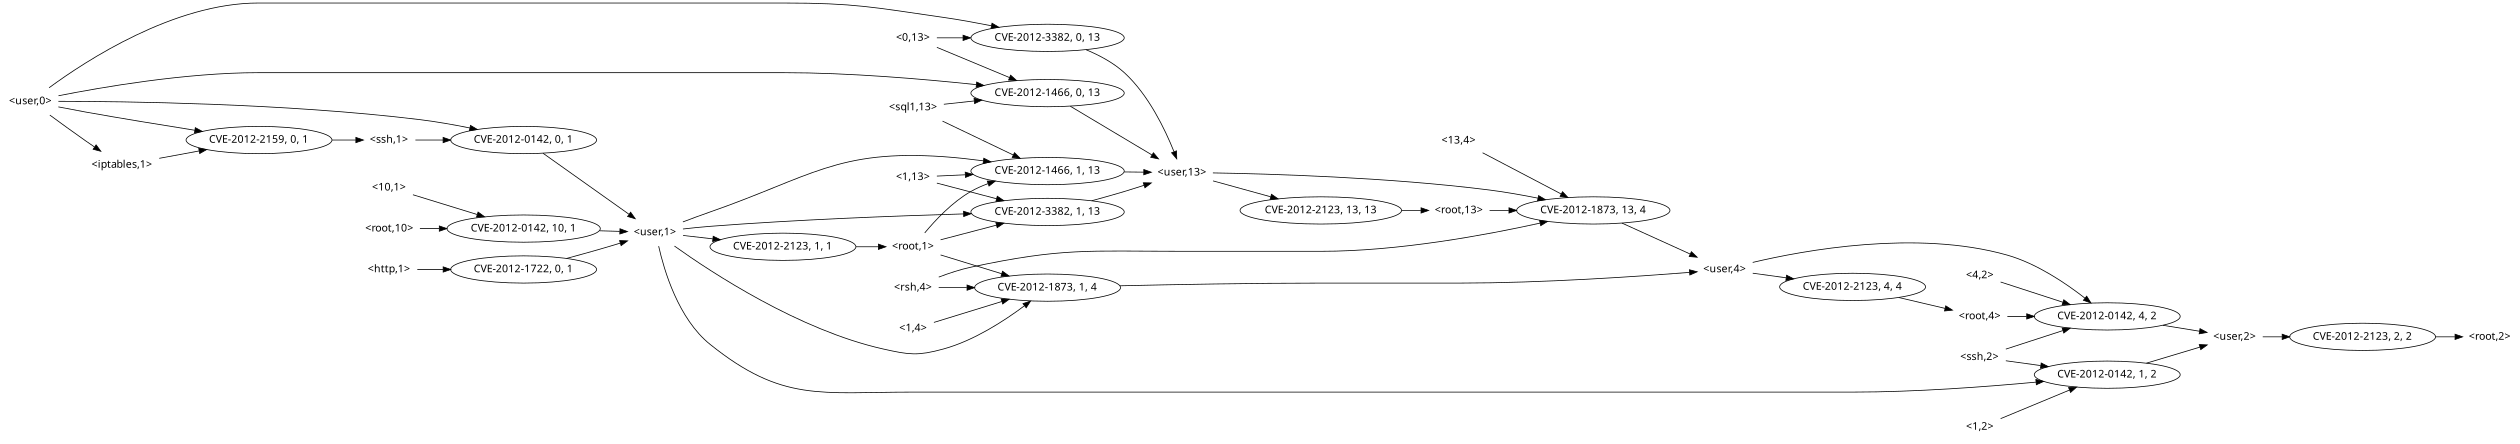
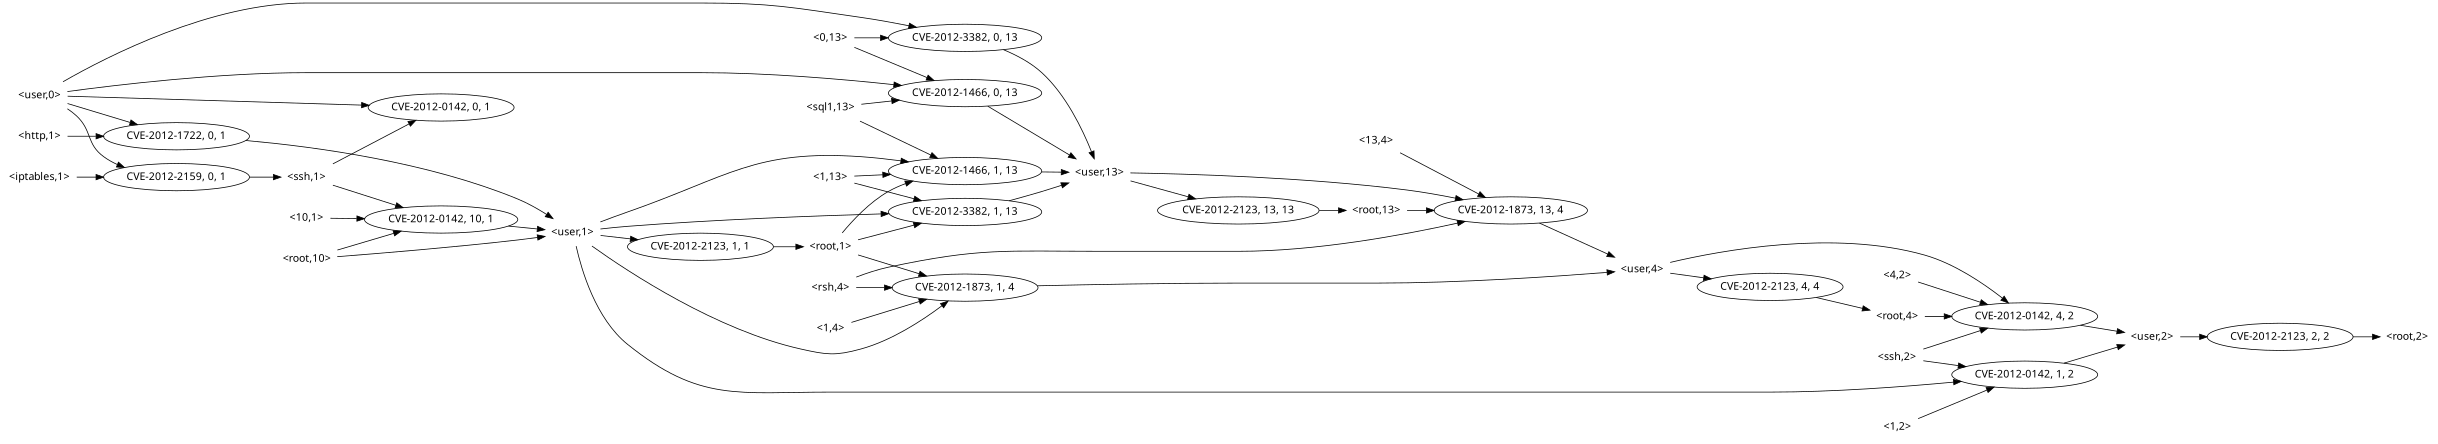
  strict digraph {
    fontname="Noto Sans"
    rankdir=LR
    node [fontname="Noto Sans" shape=plaintext]
    edge [fontname="Noto Sans"]
    "<rsh,4>" [height=0.5 width=0.81944]
    n2 [height=0.5 label=<CVE-2012-1873, 1, 4> width=2.4499 shape=""]
    n3 [height=0.5 label=<CVE-2012-1873, 13, 4> width=2.5686 shape=""]
    "<user,4>" [height=0.5 width=0.91667]
    n5 [height=0.5 label=<CVE-2012-0142, 4, 2> width=2.4499 shape=""]
    n6 [height=0.5 label=<CVE-2012-2123, 4, 4> width=2.4499 shape=""]
    "<user,2>" [height=0.5 width=0.91667]
    "<root,4>" [height=0.5 width=0.89583]
    n9 [height=0.5 label=<CVE-2012-1722, 0, 1> width=2.4499 shape=""]
    "<user,1>" [height=0.5 width=0.91667]
    n11 [height=0.5 label=<CVE-2012-2159, 0, 1> width=2.4499 shape=""]
    "<ssh,1>" [height=0.5 width=0.84028]
    n13 [height=0.5 label=<CVE-2012-0142, 0, 1> width=2.4499 shape=""]
    n14 [height=0.5 label=<CVE-2012-3382, 1, 13> width=2.5686 shape=""]
    n15 [height=0.5 label=<CVE-2012-1466, 1, 13> width=2.5686 shape=""]
    n16 [height=0.5 label=<CVE-2012-0142, 1, 2> width=2.4499 shape=""]
    n17 [height=0.5 label=<CVE-2012-2123, 1, 1> width=2.4499 shape=""]
    n18 [height=0.5 label=<CVE-2012-0142, 10, 1> width=2.5686 shape=""]
    "<user,13>" [height=0.5 width=1.0069]
    "<root,1>" [height=0.5 width=0.89583]
    "<13,4>" [height=0.5 width=0.78472]
    "<http,1>" [height=0.5 width=0.89583]
    n23 [height=0.5 label=<CVE-2012-3382, 0, 13> width=2.5686 shape=""]
    n24 [height=0.5 label=<CVE-2012-2123, 13, 13> width=2.7013 shape=""]
    "<root,13>" [height=0.5 width=1]
    "<4,2>" [height=0.5 width=0.75]
    n27 [height=0.5 label=<CVE-2012-2123, 2, 2> width=2.4499 shape=""]
    "<root,2>" [height=0.5 width=0.89583]
    "<iptables,1>" [height=0.5 width=1.1944]
    n30 [height=0.5 label=<CVE-2012-1466, 0, 13> width=2.5686 shape=""]
    "<root,10>" [height=0.5 width=1]
    "<0,13>" [height=0.5 width=0.78472]
    "<ssh,2>" [height=0.5 width=0.84028]
    "<1,13>" [height=0.5 width=0.78472]
    "<user,0>" [height=0.5 width=0.91667]
    "<1,2>" [height=0.5 width=0.75]
    "<1,4>" [height=0.5 width=0.75]
    "<sql1,13>" [height=0.5 width=1.0069]
    "<10,1>" [height=0.5 width=0.78472]
    "<rsh,4>" -> n2
    "<rsh,4>" -> n3
    n2 -> "<user,4>"
    n3 -> "<user,4>"
    "<user,4>" -> n5
    "<user,4>" -> n6
    n5 -> "<user,2>"
    n6 -> "<root,4>"
    "<user,2>" -> n27
    "<root,4>" -> n5
    n9 -> "<user,1>"
    "<user,1>" -> n2
    "<user,1>" -> n14
    "<user,1>" -> n15
    "<user,1>" -> n16
    "<user,1>" -> n17
    n11 -> "<ssh,1>"
    "<ssh,1>" -> n13
-   n13 -> "<user,1>"
+   "<ssh,1>" -> n18
+   "<root,10>" -> "<user,1>"
    n14 -> "<user,13>"
    n15 -> "<user,13>"
    n16 -> "<user,2>"
    n17 -> "<root,1>"
    n18 -> "<user,1>"
    "<user,13>" -> n3
    "<user,13>" -> n24
    "<root,1>" -> n2
    "<root,1>" -> n14
    "<root,1>" -> n15
    "<13,4>" -> n3
    "<http,1>" -> n9
    n23 -> "<user,13>"
    n24 -> "<root,13>"
    "<root,13>" -> n3
    "<4,2>" -> n5
    n27 -> "<root,2>"
    "<iptables,1>" -> n11
    n30 -> "<user,13>"
    "<root,10>" -> n18
    "<0,13>" -> n23
    "<0,13>" -> n30
    "<ssh,2>" -> n5
    "<ssh,2>" -> n16
    "<1,13>" -> n14
    "<1,13>" -> n15
-   "<user,0>" -> "<iptables,1>"
+   "<user,0>" -> n9
    "<user,0>" -> n11
    "<user,0>" -> n13
    "<user,0>" -> n23
    "<user,0>" -> n30
    "<1,2>" -> n16
    "<1,4>" -> n2
    "<sql1,13>" -> n15
    "<sql1,13>" -> n30
    "<10,1>" -> n18
  }
